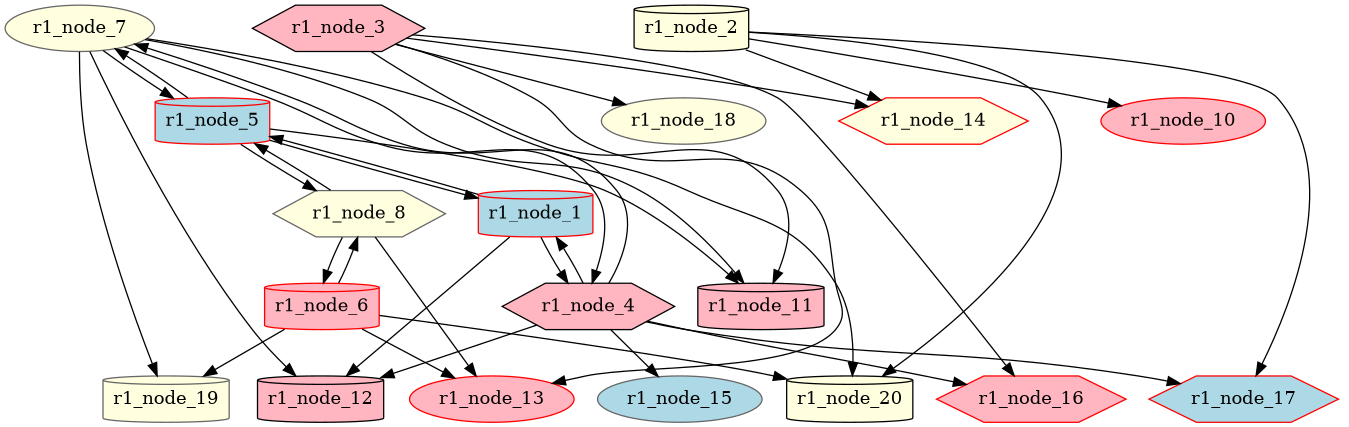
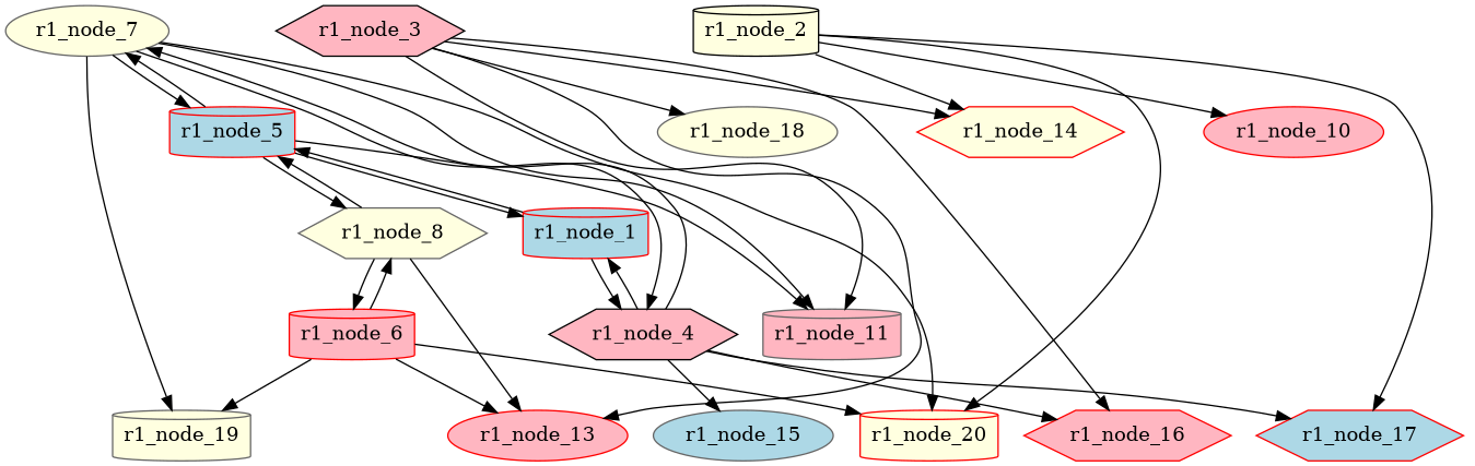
  strict digraph {
    node [color=red fillcolor=lightpink shape=cylinder style=filled weight=0]
    edge [weight=0]
    r1_node_7 [color=gray40 fillcolor=lightyellow shape=ellipse]
    r1_node_5 [fillcolor=lightblue]
    r1_node_4 [color=black shape=hexagon]
-   r1_node_11 [color=black]
-   r1_node_12 [color=black]
+   r1_node_11 [color=gray40]
    r1_node_19 [color=gray40 fillcolor=lightyellow]
-   r1_node_20 [color=black fillcolor=lightyellow]
+   r1_node_20 [fillcolor=lightyellow]
    r1_node_8 [color=gray40 fillcolor=lightyellow shape=hexagon]
    r1_node_1 [fillcolor=lightblue]
    r1_node_17 [fillcolor=lightblue shape=hexagon]
    r1_node_15 [color=gray40 fillcolor=lightblue shape=ellipse]
    r1_node_16 [shape=hexagon]
    r1_node_10 [shape=ellipse]
    r1_node_13 [shape=ellipse]
    r1_node_6
    r1_node_2 [color=black fillcolor=lightyellow]
    r1_node_14 [fillcolor=lightyellow shape=hexagon]
    r1_node_18 [color=gray40 fillcolor=lightyellow shape=ellipse]
    r1_node_3 [color=black shape=hexagon]
    r1_node_7 -> r1_node_5
    r1_node_7 -> r1_node_4
    r1_node_7 -> r1_node_11
-   r1_node_7 -> r1_node_12
    r1_node_7 -> r1_node_19
    r1_node_7 -> r1_node_20
    r1_node_5 -> r1_node_7
    r1_node_5 -> r1_node_11
    r1_node_5 -> r1_node_8
    r1_node_5 -> r1_node_1
    r1_node_4 -> r1_node_7
-   r1_node_4 -> r1_node_12
    r1_node_4 -> r1_node_1
    r1_node_4 -> r1_node_17
    r1_node_4 -> r1_node_15
    r1_node_4 -> r1_node_16
    r1_node_8 -> r1_node_5
    r1_node_8 -> r1_node_13
    r1_node_8 -> r1_node_6
    r1_node_1 -> r1_node_5
    r1_node_1 -> r1_node_4
-   r1_node_1 -> r1_node_12
    r1_node_6 -> r1_node_19
    r1_node_6 -> r1_node_20
    r1_node_6 -> r1_node_8
    r1_node_6 -> r1_node_13
    r1_node_2 -> r1_node_20
    r1_node_2 -> r1_node_17
    r1_node_2 -> r1_node_10
    r1_node_2 -> r1_node_14
    r1_node_3 -> r1_node_11
    r1_node_3 -> r1_node_16
    r1_node_3 -> r1_node_13
    r1_node_3 -> r1_node_14
    r1_node_3 -> r1_node_18
  }
